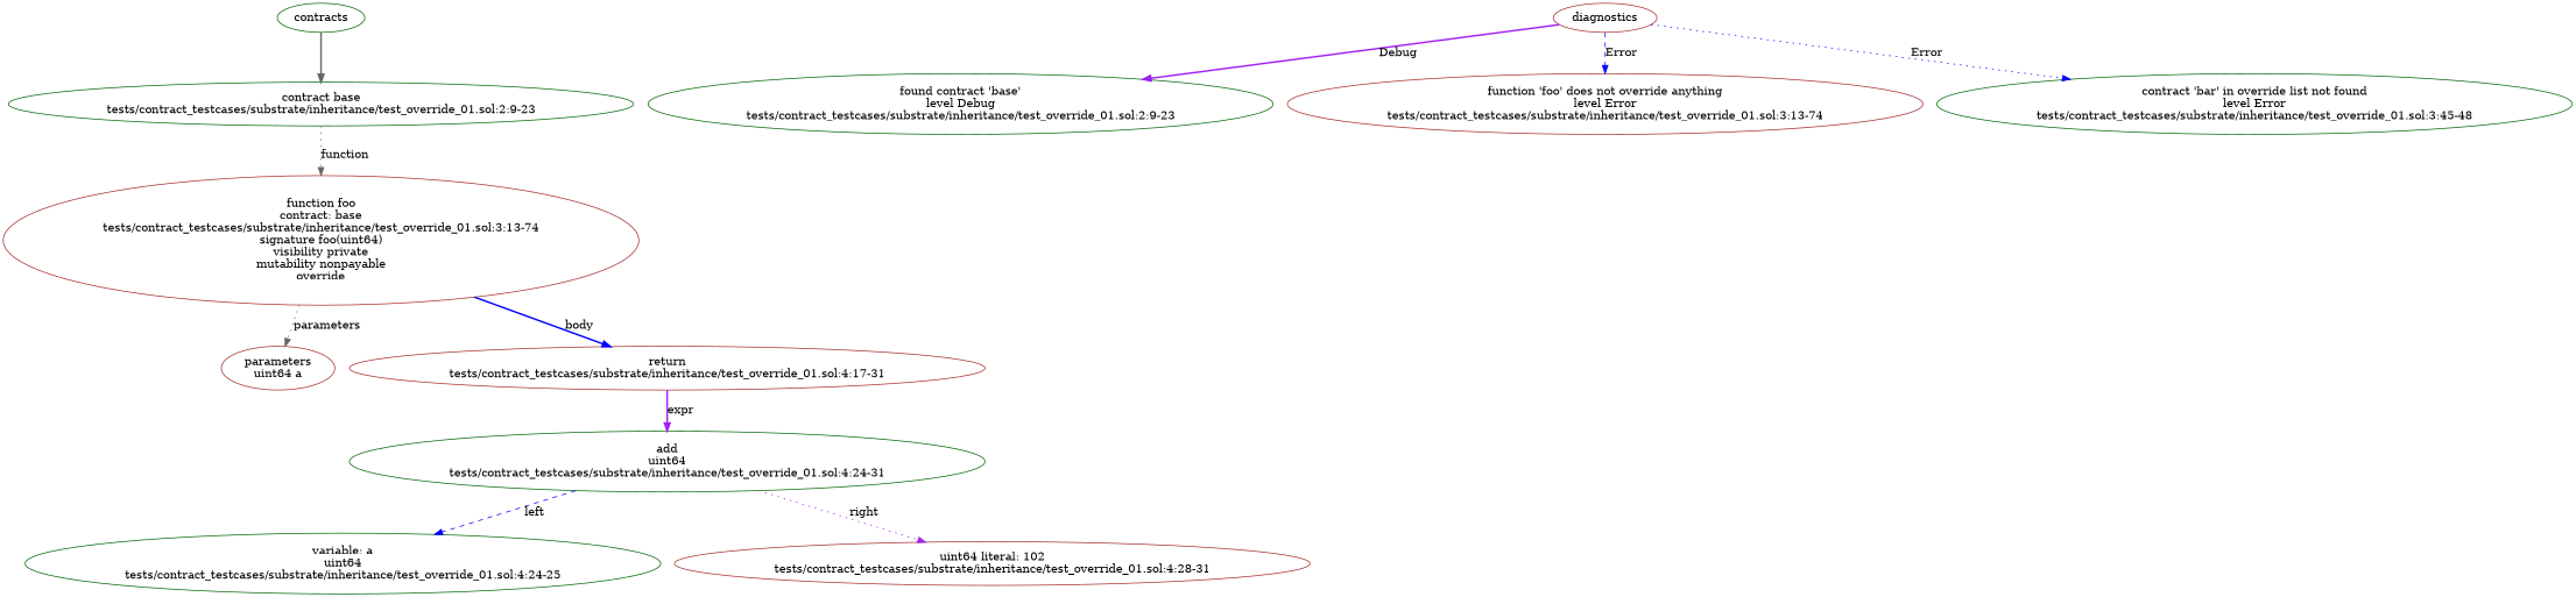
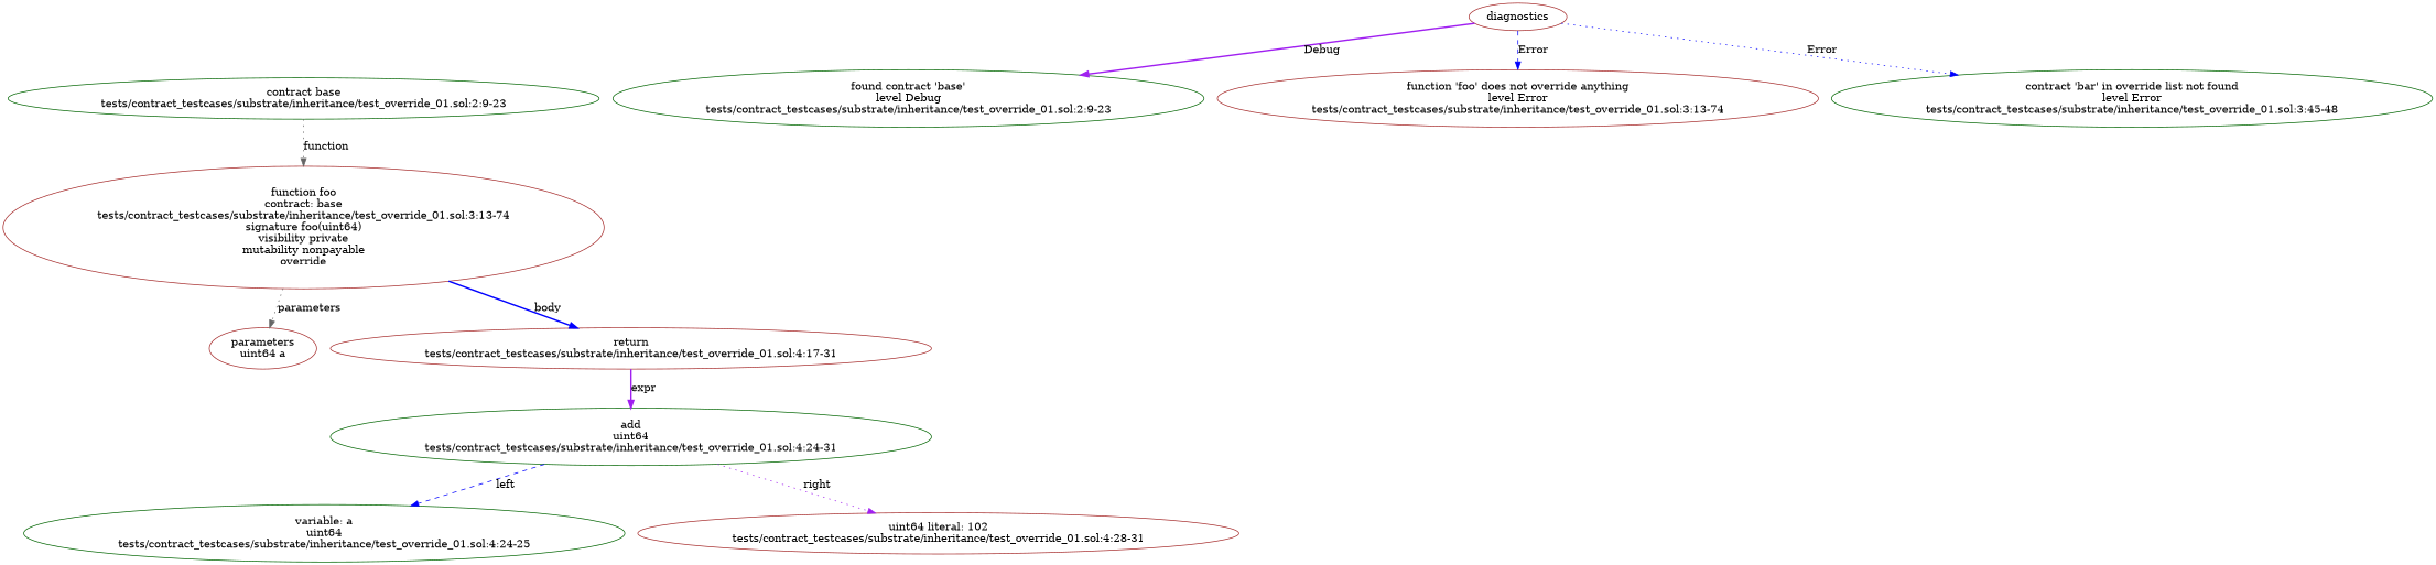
  strict digraph {
    node [color=darkgreen]
    edge [color=blue style=dotted]
    n1 [label="contract base\ntests/contract_testcases/substrate/inheritance/test_override_01.sol:2:9-23"]
    n2 [color=brown label="function foo\ncontract: base\ntests/contract_testcases/substrate/inheritance/test_override_01.sol:3:13-74\nsignature foo(uint64)\nvisibility private\nmutability nonpayable\noverride"]
    n3 [color=brown label="parameters\nuint64 a"]
    n4 [color=brown label="return\ntests/contract_testcases/substrate/inheritance/test_override_01.sol:4:17-31"]
    n5 [label="add\nuint64\ntests/contract_testcases/substrate/inheritance/test_override_01.sol:4:24-31"]
    n6 [label="variable: a\nuint64\ntests/contract_testcases/substrate/inheritance/test_override_01.sol:4:24-25"]
    n7 [color=brown label="uint64 literal: 102\ntests/contract_testcases/substrate/inheritance/test_override_01.sol:4:28-31"]
    n8 [label="found contract 'base'\nlevel Debug\ntests/contract_testcases/substrate/inheritance/test_override_01.sol:2:9-23"]
    n9 [color=brown label="function 'foo' does not override anything\nlevel Error\ntests/contract_testcases/substrate/inheritance/test_override_01.sol:3:13-74"]
    n10 [label="contract 'bar' in override list not found\nlevel Error\ntests/contract_testcases/substrate/inheritance/test_override_01.sol:3:45-48"]
-   contracts
    diagnostics [color=brown]
    n1 -> n2 [color=gray40 label=function]
    n2 -> n3 [color=gray40 label=parameters]
    n2 -> n4 [label=body style=bold]
    n4 -> n5 [color=purple label=expr style=bold]
    n5 -> n6 [label=left style=dashed]
    n5 -> n7 [color=purple label=right]
-   contracts -> n1 [color=gray40 style=bold]
    diagnostics -> n8 [color=purple label=Debug style=bold]
    diagnostics -> n9 [label=Error style=dashed]
    diagnostics -> n10 [label=Error]
  }
